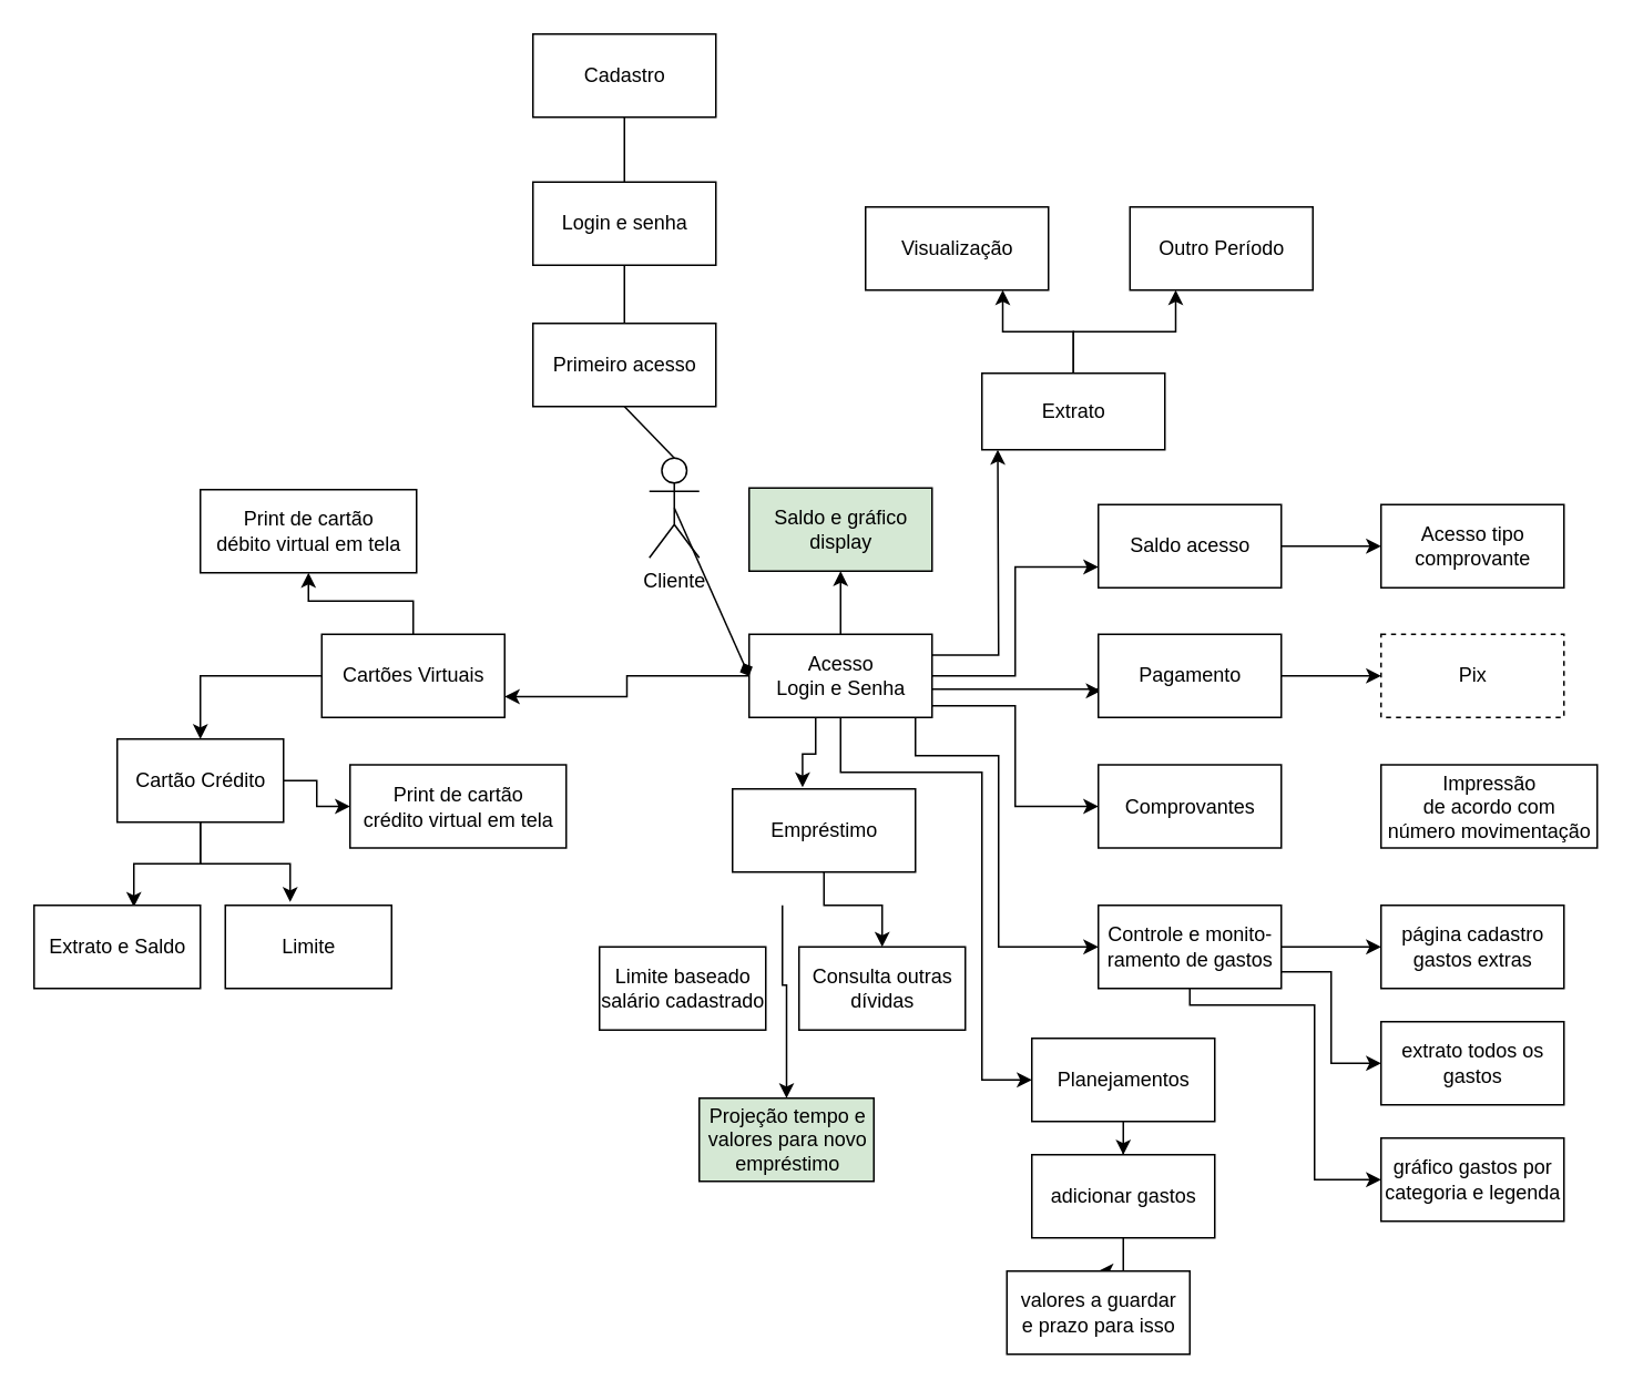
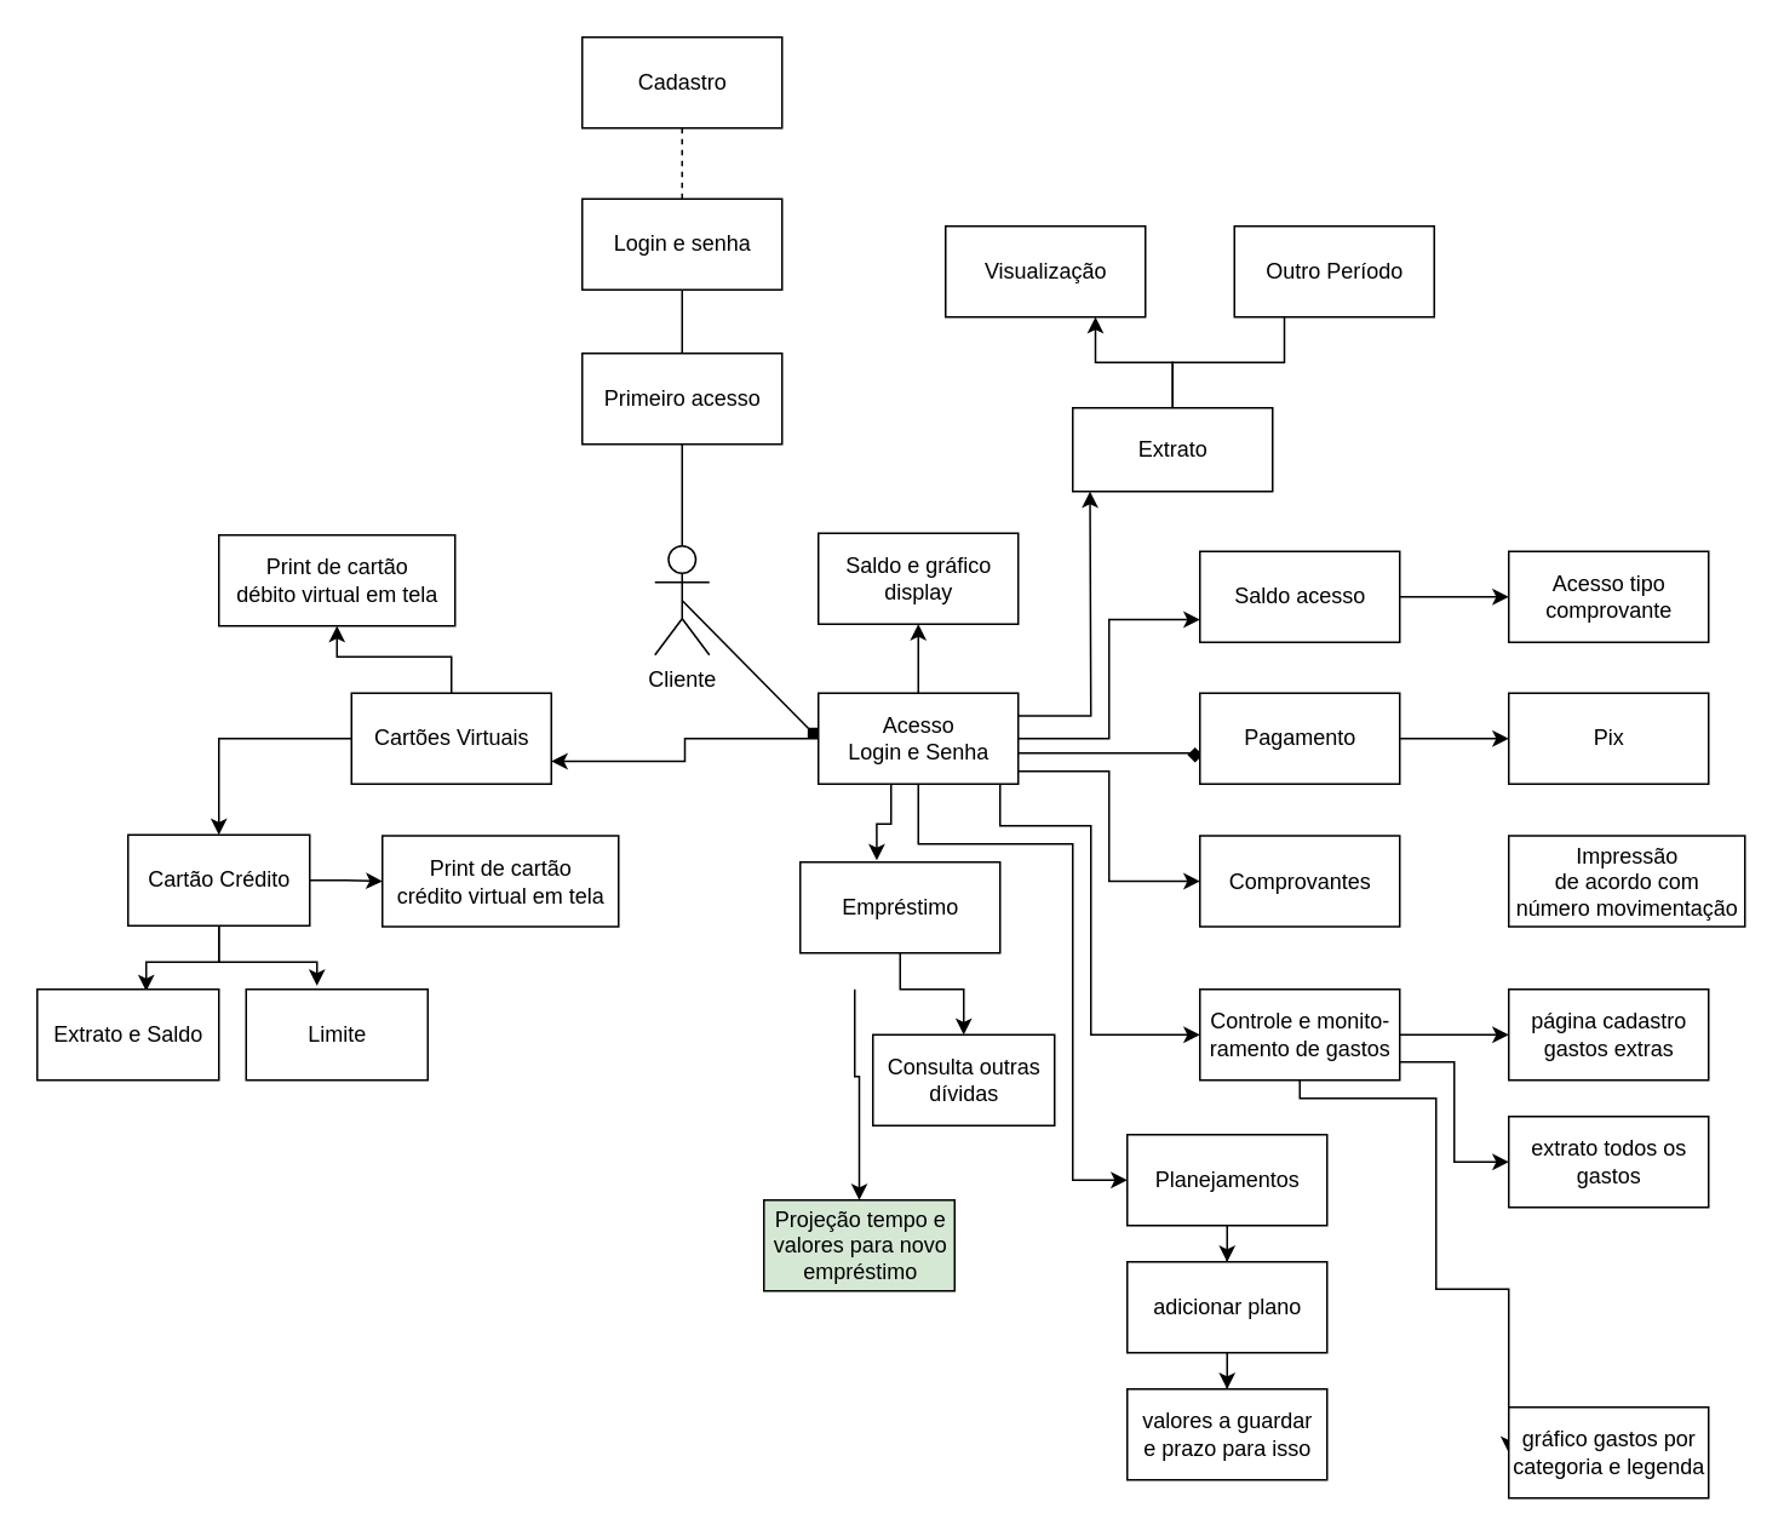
  <mxCell id="0" />
  <mxCell id="1" parent="0" />
- <mxCell id="2" value="Cliente" style="shape=umlActor;verticalLabelPosition=bottom;verticalAlign=top;html=1;" vertex="1" parent="1"><mxGeometry x="390" y="275" width="30" height="60" as="geometry" /></mxCell>
+ <mxCell id="2" value="Cliente" style="shape=umlActor;verticalLabelPosition=bottom;verticalAlign=top;html=1;" vertex="1" parent="1"><mxGeometry x="360" y="300" width="30" height="60" as="geometry" /></mxCell>
  <mxCell id="3" style="edgeStyle=orthogonalEdgeStyle;rounded=0;orthogonalLoop=1;jettySize=auto;html=1;exitX=0.5;exitY=0;exitDx=0;exitDy=0;entryX=0.5;entryY=1;entryDx=0;entryDy=0;" edge="1" parent="1" source="12" target="16"><mxGeometry relative="1" as="geometry" /></mxCell>
  <mxCell id="4" style="edgeStyle=orthogonalEdgeStyle;rounded=0;orthogonalLoop=1;jettySize=auto;html=1;exitX=1;exitY=0.25;exitDx=0;exitDy=0;entryX=0.25;entryY=1;entryDx=0;entryDy=0;" edge="1" parent="1" source="12"><mxGeometry relative="1" as="geometry"><mxPoint x="542" y="388" as="sourcePoint" /><mxPoint x="599.5" y="270" as="targetPoint" /></mxGeometry></mxCell>
  <mxCell id="5" style="edgeStyle=orthogonalEdgeStyle;rounded=0;orthogonalLoop=1;jettySize=auto;html=1;entryX=0;entryY=0.75;entryDx=0;entryDy=0;" edge="1" parent="1" source="12" target="21"><mxGeometry relative="1" as="geometry" /></mxCell>
- <mxCell id="6" style="edgeStyle=orthogonalEdgeStyle;rounded=0;orthogonalLoop=1;jettySize=auto;html=1;entryX=0.014;entryY=0.68;entryDx=0;entryDy=0;entryPerimeter=0;" edge="1" parent="1" source="12" target="23"><mxGeometry relative="1" as="geometry"><Array as="points"><mxPoint x="660" y="414" /><mxPoint x="660" y="415" /></Array></mxGeometry></mxCell>
+ <mxCell id="6" style="edgeStyle=orthogonalEdgeStyle;rounded=0;orthogonalLoop=1;jettySize=auto;html=1;entryX=0.014;entryY=0.68;entryDx=0;entryDy=0;entryPerimeter=0;endArrow=diamond;" edge="1" parent="1" source="12" target="23"><mxGeometry relative="1" as="geometry"><Array as="points"><mxPoint x="660" y="414" /><mxPoint x="660" y="415" /></Array></mxGeometry></mxCell>
  <mxCell id="7" style="edgeStyle=orthogonalEdgeStyle;rounded=0;orthogonalLoop=1;jettySize=auto;html=1;entryX=0;entryY=0.5;entryDx=0;entryDy=0;" edge="1" parent="1" source="12" target="24"><mxGeometry relative="1" as="geometry"><Array as="points"><mxPoint x="610" y="424" /><mxPoint x="610" y="485" /></Array></mxGeometry></mxCell>
  <mxCell id="8" style="edgeStyle=orthogonalEdgeStyle;rounded=0;orthogonalLoop=1;jettySize=auto;html=1;entryX=0;entryY=0.5;entryDx=0;entryDy=0;" edge="1" parent="1" source="12" target="34"><mxGeometry relative="1" as="geometry"><Array as="points"><mxPoint x="550" y="454" /><mxPoint x="600" y="454" /><mxPoint x="600" y="569" /></Array></mxGeometry></mxCell>
  <mxCell id="9" style="edgeStyle=orthogonalEdgeStyle;rounded=0;orthogonalLoop=1;jettySize=auto;html=1;entryX=0;entryY=0.5;entryDx=0;entryDy=0;" edge="1" parent="1" source="12" target="36"><mxGeometry relative="1" as="geometry"><Array as="points"><mxPoint x="505" y="464" /><mxPoint x="590" y="464" /><mxPoint x="590" y="649" /></Array></mxGeometry></mxCell>
  <mxCell id="10" style="edgeStyle=orthogonalEdgeStyle;rounded=0;orthogonalLoop=1;jettySize=auto;html=1;entryX=0.383;entryY=-0.019;entryDx=0;entryDy=0;entryPerimeter=0;" edge="1" parent="1" source="12" target="30"><mxGeometry relative="1" as="geometry"><Array as="points"><mxPoint x="490" y="453" /><mxPoint x="482" y="453" /></Array></mxGeometry></mxCell>
  <mxCell id="11" style="edgeStyle=orthogonalEdgeStyle;rounded=0;orthogonalLoop=1;jettySize=auto;html=1;entryX=1;entryY=0.75;entryDx=0;entryDy=0;" edge="1" parent="1" source="12" target="27"><mxGeometry relative="1" as="geometry" /></mxCell>
  <mxCell id="12" value="&lt;div&gt;Acesso&lt;/div&gt;&lt;div&gt;Login e Senha&lt;/div&gt;" style="html=1;" vertex="1" parent="1"><mxGeometry x="450" y="381" width="110" height="50" as="geometry" /></mxCell>
  <mxCell id="13" value="Primeiro acesso" style="html=1;" vertex="1" parent="1"><mxGeometry x="320" y="194" width="110" height="50" as="geometry" /></mxCell>
  <mxCell id="14" value="Login e senha" style="html=1;" vertex="1" parent="1"><mxGeometry x="320" y="109" width="110" height="50" as="geometry" /></mxCell>
  <mxCell id="15" value="Cadastro" style="html=1;" vertex="1" parent="1"><mxGeometry x="320" y="20" width="110" height="50" as="geometry" /></mxCell>
- <mxCell id="16" value="&lt;div&gt;Saldo e gráfico &lt;br&gt;&lt;/div&gt;&lt;div&gt;display&lt;/div&gt;" style="html=1;fillColor=#d5e8d4;" vertex="1" parent="1"><mxGeometry x="450" y="293" width="110" height="50" as="geometry" /></mxCell>
+ <mxCell id="16" value="&lt;div&gt;Saldo e gráfico &lt;br&gt;&lt;/div&gt;&lt;div&gt;display&lt;/div&gt;" style="html=1;" vertex="1" parent="1"><mxGeometry x="450" y="293" width="110" height="50" as="geometry" /></mxCell>
  <mxCell id="17" style="edgeStyle=orthogonalEdgeStyle;rounded=0;orthogonalLoop=1;jettySize=auto;html=1;entryX=0.75;entryY=1;entryDx=0;entryDy=0;" edge="1" parent="1" source="19" target="37"><mxGeometry relative="1" as="geometry" /></mxCell>
- <mxCell id="18" style="edgeStyle=orthogonalEdgeStyle;rounded=0;orthogonalLoop=1;jettySize=auto;html=1;entryX=0.25;entryY=1;entryDx=0;entryDy=0;" edge="1" parent="1" source="19" target="38"><mxGeometry relative="1" as="geometry" /></mxCell>
+ <mxCell id="18" style="edgeStyle=orthogonalEdgeStyle;rounded=0;orthogonalLoop=1;jettySize=auto;html=1;entryX=0.25;entryY=1;entryDx=0;entryDy=0;endArrow=none;" edge="1" parent="1" source="19" target="38"><mxGeometry relative="1" as="geometry" /></mxCell>
  <mxCell id="19" value="Extrato" style="html=1;" vertex="1" parent="1"><mxGeometry x="590" y="224" width="110" height="46" as="geometry" /></mxCell>
  <mxCell id="20" style="edgeStyle=orthogonalEdgeStyle;rounded=0;orthogonalLoop=1;jettySize=auto;html=1;entryX=0;entryY=0.5;entryDx=0;entryDy=0;" edge="1" parent="1" source="21" target="39"><mxGeometry relative="1" as="geometry" /></mxCell>
  <mxCell id="21" value="Saldo acesso" style="html=1;" vertex="1" parent="1"><mxGeometry x="660" y="303" width="110" height="50" as="geometry" /></mxCell>
  <mxCell id="22" style="edgeStyle=orthogonalEdgeStyle;rounded=0;orthogonalLoop=1;jettySize=auto;html=1;entryX=0;entryY=0.5;entryDx=0;entryDy=0;" edge="1" parent="1" source="23" target="40"><mxGeometry relative="1" as="geometry" /></mxCell>
  <mxCell id="23" value="Pagamento" style="html=1;" vertex="1" parent="1"><mxGeometry x="660" y="381" width="110" height="50" as="geometry" /></mxCell>
  <mxCell id="24" value="Comprovantes" style="html=1;" vertex="1" parent="1"><mxGeometry x="660" y="459.5" width="110" height="50" as="geometry" /></mxCell>
  <mxCell id="25" style="edgeStyle=orthogonalEdgeStyle;rounded=0;orthogonalLoop=1;jettySize=auto;html=1;entryX=0.5;entryY=0;entryDx=0;entryDy=0;" edge="1" parent="1" source="27" target="46"><mxGeometry relative="1" as="geometry" /></mxCell>
  <mxCell id="26" style="edgeStyle=orthogonalEdgeStyle;rounded=0;orthogonalLoop=1;jettySize=auto;html=1;" edge="1" parent="1" source="27" target="42"><mxGeometry relative="1" as="geometry" /></mxCell>
  <mxCell id="27" value="Cartões Virtuais" style="html=1;" vertex="1" parent="1"><mxGeometry x="193" y="381" width="110" height="50" as="geometry" /></mxCell>
  <mxCell id="28" style="edgeStyle=orthogonalEdgeStyle;rounded=0;orthogonalLoop=1;jettySize=auto;html=1;entryX=0.5;entryY=0;entryDx=0;entryDy=0;" edge="1" parent="1" source="30" target="50"><mxGeometry relative="1" as="geometry"><Array as="points"><mxPoint x="495" y="544" /><mxPoint x="530" y="544" /></Array></mxGeometry></mxCell>
  <mxCell id="29" style="edgeStyle=orthogonalEdgeStyle;rounded=0;orthogonalLoop=1;jettySize=auto;html=1;entryX=0.5;entryY=0;entryDx=0;entryDy=0;" edge="1" parent="1" target="51"><mxGeometry relative="1" as="geometry"><mxPoint x="470" y="544" as="sourcePoint" /><Array as="points"><mxPoint x="470" y="592" /><mxPoint x="472" y="592" /></Array></mxGeometry></mxCell>
  <mxCell id="30" value="Empréstimo" style="html=1;" vertex="1" parent="1"><mxGeometry x="440" y="474" width="110" height="50" as="geometry" /></mxCell>
  <mxCell id="31" style="edgeStyle=orthogonalEdgeStyle;rounded=0;orthogonalLoop=1;jettySize=auto;html=1;entryX=0;entryY=0.5;entryDx=0;entryDy=0;" edge="1" parent="1" source="34" target="52"><mxGeometry relative="1" as="geometry" /></mxCell>
  <mxCell id="32" style="edgeStyle=orthogonalEdgeStyle;rounded=0;orthogonalLoop=1;jettySize=auto;html=1;entryX=0;entryY=0.5;entryDx=0;entryDy=0;" edge="1" parent="1" source="34" target="53"><mxGeometry relative="1" as="geometry"><Array as="points"><mxPoint x="800" y="584" /><mxPoint x="800" y="639" /></Array></mxGeometry></mxCell>
  <mxCell id="33" style="edgeStyle=orthogonalEdgeStyle;rounded=0;orthogonalLoop=1;jettySize=auto;html=1;entryX=0;entryY=0.5;entryDx=0;entryDy=0;" edge="1" parent="1" source="34" target="54"><mxGeometry relative="1" as="geometry"><Array as="points"><mxPoint x="715" y="604" /><mxPoint x="790" y="604" /><mxPoint x="790" y="709" /></Array></mxGeometry></mxCell>
  <mxCell id="34" value="&lt;div&gt;Controle e monito-&lt;/div&gt;&lt;div&gt;ramento de gastos&lt;/div&gt;" style="html=1;" vertex="1" parent="1"><mxGeometry x="660" y="544" width="110" height="50" as="geometry" /></mxCell>
  <mxCell id="35" style="edgeStyle=orthogonalEdgeStyle;rounded=0;orthogonalLoop=1;jettySize=auto;html=1;" edge="1" parent="1" source="36" target="56"><mxGeometry relative="1" as="geometry" /></mxCell>
  <mxCell id="36" value="&lt;div&gt;Planejamentos&lt;br&gt;&lt;/div&gt;" style="html=1;" vertex="1" parent="1"><mxGeometry x="620" y="624" width="110" height="50" as="geometry" /></mxCell>
  <mxCell id="37" value="Visualização " style="html=1;" vertex="1" parent="1"><mxGeometry x="520" y="124" width="110" height="50" as="geometry" /></mxCell>
  <mxCell id="38" value="Outro Período" style="html=1;" vertex="1" parent="1"><mxGeometry x="679" y="124" width="110" height="50" as="geometry" /></mxCell>
  <mxCell id="39" value="&lt;div&gt;Acesso tipo&lt;/div&gt;&lt;div&gt;comprovante&lt;br&gt;&lt;/div&gt;" style="html=1;" vertex="1" parent="1"><mxGeometry x="830" y="303" width="110" height="50" as="geometry" /></mxCell>
- <mxCell id="40" value="Pix" style="html=1;dashed=1;" vertex="1" parent="1"><mxGeometry x="830" y="381" width="110" height="50" as="geometry" /></mxCell>
+ <mxCell id="40" value="Pix" style="html=1;" vertex="1" parent="1"><mxGeometry x="830" y="381" width="110" height="50" as="geometry" /></mxCell>
  <mxCell id="41" value="&lt;div&gt;Impressão&lt;/div&gt;&lt;div&gt;de acordo com &lt;br&gt;&lt;/div&gt;&lt;div&gt;número movimentação&lt;br&gt;&lt;/div&gt;" style="html=1;" vertex="1" parent="1"><mxGeometry x="830" y="459.5" width="130" height="50" as="geometry" /></mxCell>
  <mxCell id="42" value="&lt;div&gt;Print de cartão&lt;/div&gt;&lt;div&gt;débito virtual em tela&lt;br&gt;&lt;/div&gt;" style="html=1;" vertex="1" parent="1"><mxGeometry x="120" y="294" width="130" height="50" as="geometry" /></mxCell>
  <mxCell id="43" style="edgeStyle=orthogonalEdgeStyle;rounded=0;orthogonalLoop=1;jettySize=auto;html=1;entryX=0.6;entryY=0.02;entryDx=0;entryDy=0;entryPerimeter=0;" edge="1" parent="1" source="46" target="47"><mxGeometry relative="1" as="geometry" /></mxCell>
  <mxCell id="44" style="edgeStyle=orthogonalEdgeStyle;rounded=0;orthogonalLoop=1;jettySize=auto;html=1;entryX=0.39;entryY=-0.04;entryDx=0;entryDy=0;entryPerimeter=0;" edge="1" parent="1" source="46" target="48"><mxGeometry relative="1" as="geometry" /></mxCell>
  <mxCell id="45" style="edgeStyle=orthogonalEdgeStyle;rounded=0;orthogonalLoop=1;jettySize=auto;html=1;entryX=0;entryY=0.5;entryDx=0;entryDy=0;" edge="1" parent="1" source="46" target="62"><mxGeometry relative="1" as="geometry" /></mxCell>
- <mxCell id="46" value="Cartão Crédito" style="html=1;" vertex="1" parent="1"><mxGeometry x="70" y="444" width="100" height="50" as="geometry" /></mxCell>
+ <mxCell id="46" value="Cartão Crédito" style="html=1;" vertex="1" parent="1"><mxGeometry x="70" y="459" width="100" height="50" as="geometry" /></mxCell>
  <mxCell id="47" value="Extrato e Saldo" style="html=1;" vertex="1" parent="1"><mxGeometry x="20" y="544" width="100" height="50" as="geometry" /></mxCell>
  <mxCell id="48" value="Limite" style="html=1;" vertex="1" parent="1"><mxGeometry x="135" y="544" width="100" height="50" as="geometry" /></mxCell>
- <mxCell id="49" value="&lt;div&gt;Limite baseado&lt;/div&gt;&lt;div&gt;salário cadastrado&lt;br&gt;&lt;/div&gt;" style="html=1;" vertex="1" parent="1"><mxGeometry x="360" y="569" width="100" height="50" as="geometry" /></mxCell>
  <mxCell id="50" value="&lt;div&gt;Consulta outras &lt;br&gt;&lt;/div&gt;&lt;div&gt;dívidas&lt;br&gt;&lt;/div&gt;" style="html=1;" vertex="1" parent="1"><mxGeometry x="480" y="569" width="100" height="50" as="geometry" /></mxCell>
  <mxCell id="51" value="&lt;div&gt;Projeção tempo e&lt;/div&gt;&lt;div&gt;valores para novo&lt;/div&gt;&lt;div&gt;empréstimo&lt;br&gt;&lt;/div&gt;" style="html=1;fillColor=#d5e8d4;" vertex="1" parent="1"><mxGeometry x="420" y="660" width="105" height="50" as="geometry" /></mxCell>
  <mxCell id="52" value="&lt;div&gt;página cadastro&lt;/div&gt;&lt;div&gt;gastos extras&lt;br&gt;&lt;/div&gt;" style="html=1;" vertex="1" parent="1"><mxGeometry x="830" y="544" width="110" height="50" as="geometry" /></mxCell>
  <mxCell id="53" value="&lt;div&gt;extrato todos os &lt;br&gt;&lt;/div&gt;&lt;div&gt;gastos&lt;br&gt;&lt;/div&gt;" style="html=1;" vertex="1" parent="1"><mxGeometry x="830" y="614" width="110" height="50" as="geometry" /></mxCell>
- <mxCell id="54" value="&lt;div&gt;gráfico gastos por&lt;/div&gt;&lt;div&gt;categoria e legenda&lt;br&gt;&lt;/div&gt;" style="html=1;" vertex="1" parent="1"><mxGeometry x="830" y="684" width="110" height="50" as="geometry" /></mxCell>
+ <mxCell id="54" value="&lt;div&gt;gráfico gastos por&lt;/div&gt;&lt;div&gt;categoria e legenda&lt;br&gt;&lt;/div&gt;" style="html=1;" vertex="1" parent="1"><mxGeometry x="830" y="774" width="110" height="50" as="geometry" /></mxCell>
  <mxCell id="55" style="edgeStyle=orthogonalEdgeStyle;rounded=0;orthogonalLoop=1;jettySize=auto;html=1;" edge="1" parent="1" source="56" target="57"><mxGeometry relative="1" as="geometry" /></mxCell>
- <mxCell id="56" value="adicionar gastos" style="html=1;" vertex="1" parent="1"><mxGeometry x="620" y="694" width="110" height="50" as="geometry" /></mxCell>
- <mxCell id="57" value="&lt;div&gt;valores a guardar&lt;/div&gt;&lt;div&gt;e prazo para isso&lt;br&gt;&lt;/div&gt;" style="html=1;" vertex="1" parent="1"><mxGeometry x="605" y="764" width="110" height="50" as="geometry" /></mxCell>
+ <mxCell id="56" value="adicionar plano" style="html=1;" vertex="1" parent="1"><mxGeometry x="620" y="694" width="110" height="50" as="geometry" /></mxCell>
+ <mxCell id="57" value="&lt;div&gt;valores a guardar&lt;/div&gt;&lt;div&gt;e prazo para isso&lt;br&gt;&lt;/div&gt;" style="html=1;" vertex="1" parent="1"><mxGeometry x="620" y="764" width="110" height="50" as="geometry" /></mxCell>
  <mxCell id="58" value="" style="endArrow=none;html=1;rounded=0;exitX=0.5;exitY=0;exitDx=0;exitDy=0;exitPerimeter=0;entryX=0.5;entryY=1;entryDx=0;entryDy=0;" edge="1" parent="1" source="2" target="13"><mxGeometry width="50" height="50" relative="1" as="geometry"><mxPoint x="460" y="304" as="sourcePoint" /><mxPoint x="510" y="254" as="targetPoint" /></mxGeometry></mxCell>
  <mxCell id="59" value="" style="endArrow=none;html=1;rounded=0;exitX=0.5;exitY=0;exitDx=0;exitDy=0;entryX=0.5;entryY=1;entryDx=0;entryDy=0;" edge="1" parent="1" source="13" target="14"><mxGeometry width="50" height="50" relative="1" as="geometry"><mxPoint x="460" y="304" as="sourcePoint" /><mxPoint x="510" y="254" as="targetPoint" /></mxGeometry></mxCell>
- <mxCell id="60" value="" style="endArrow=none;html=1;rounded=0;exitX=0.5;exitY=0;exitDx=0;exitDy=0;entryX=0.5;entryY=1;entryDx=0;entryDy=0;" edge="1" parent="1" source="14" target="15"><mxGeometry width="50" height="50" relative="1" as="geometry"><mxPoint x="385" y="204" as="sourcePoint" /><mxPoint x="385" y="169" as="targetPoint" /></mxGeometry></mxCell>
+ <mxCell id="60" value="" style="endArrow=none;html=1;rounded=0;exitX=0.5;exitY=0;exitDx=0;exitDy=0;entryX=0.5;entryY=1;entryDx=0;entryDy=0;dashed=1;" edge="1" parent="1" source="14" target="15"><mxGeometry width="50" height="50" relative="1" as="geometry"><mxPoint x="385" y="204" as="sourcePoint" /><mxPoint x="385" y="169" as="targetPoint" /></mxGeometry></mxCell>
  <mxCell id="61" value="" style="endArrow=diamond;html=1;rounded=0;exitX=0.5;exitY=0.5;exitDx=0;exitDy=0;entryX=0;entryY=0.5;entryDx=0;entryDy=0;exitPerimeter=0;" edge="1" parent="1" source="2" target="12"><mxGeometry width="50" height="50" relative="1" as="geometry"><mxPoint x="385" y="119" as="sourcePoint" /><mxPoint x="385" y="80" as="targetPoint" /></mxGeometry></mxCell>
  <mxCell id="62" value="&lt;div&gt;Print de cartão&lt;/div&gt;&lt;div&gt;crédito virtual em tela&lt;br&gt;&lt;/div&gt;" style="html=1;" vertex="1" parent="1"><mxGeometry x="210" y="459.5" width="130" height="50" as="geometry" /></mxCell>
